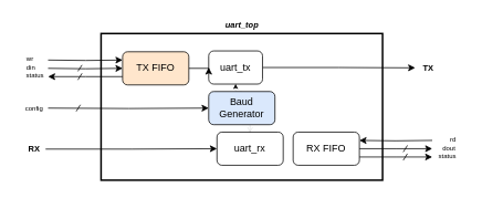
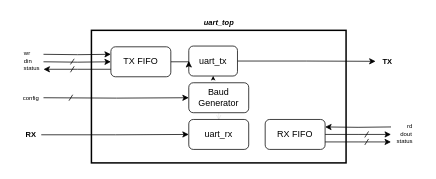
  <mxCell id="0" />
  <mxCell id="1" parent="0" />
  <mxCell id="2" value="" style="rounded=0;whiteSpace=wrap;html=1;fontSize=8;strokeWidth=2;" vertex="1" parent="1"><mxGeometry x="121" y="40" width="340" height="177" as="geometry" /></mxCell>
  <mxCell id="3" style="edgeStyle=orthogonalEdgeStyle;rounded=0;orthogonalLoop=1;jettySize=auto;html=1;exitX=0.967;exitY=0.524;exitDx=0;exitDy=0;entryX=0;entryY=0.5;entryDx=0;entryDy=0;fontSize=7;exitPerimeter=0;" edge="1" parent="1" source="24" target="4"><mxGeometry relative="1" as="geometry" /></mxCell>
- <mxCell id="4" value="uart_rx" style="rounded=1;whiteSpace=wrap;html=1;" vertex="1" parent="1"><mxGeometry x="261" y="159" width="80" height="40" as="geometry" /></mxCell>
+ <mxCell id="4" value="uart_rx" style="rounded=1;whiteSpace=wrap;html=1;" vertex="1" parent="1"><mxGeometry x="251" y="159" width="80" height="40" as="geometry" /></mxCell>
  <mxCell id="5" style="edgeStyle=orthogonalEdgeStyle;rounded=0;orthogonalLoop=1;jettySize=auto;html=1;exitX=1;exitY=0.5;exitDx=0;exitDy=0;fontSize=10;entryX=-0.019;entryY=0.469;entryDx=0;entryDy=0;entryPerimeter=0;" edge="1" parent="1" source="6" target="23"><mxGeometry relative="1" as="geometry"><mxPoint x="418.4" y="81.2" as="targetPoint" /></mxGeometry></mxCell>
  <mxCell id="6" value="uart_tx" style="rounded=1;whiteSpace=wrap;html=1;" vertex="1" parent="1"><mxGeometry x="251" y="61" width="65" height="40" as="geometry" /></mxCell>
  <mxCell id="7" style="edgeStyle=orthogonalEdgeStyle;rounded=0;orthogonalLoop=1;jettySize=auto;html=1;exitX=1;exitY=0.25;exitDx=0;exitDy=0;fontSize=8;entryX=1;entryY=0.25;entryDx=0;entryDy=0;" edge="1" parent="1" target="10"><mxGeometry relative="1" as="geometry"><mxPoint x="521" y="169" as="sourcePoint" /></mxGeometry></mxCell>
  <mxCell id="8" style="edgeStyle=orthogonalEdgeStyle;rounded=0;orthogonalLoop=1;jettySize=auto;html=1;exitX=1;exitY=0.5;exitDx=0;exitDy=0;fontSize=8;" edge="1" parent="1" source="10"><mxGeometry relative="1" as="geometry"><mxPoint x="521" y="179" as="targetPoint" /></mxGeometry></mxCell>
  <mxCell id="9" style="edgeStyle=orthogonalEdgeStyle;rounded=0;orthogonalLoop=1;jettySize=auto;html=1;exitX=1;exitY=0.75;exitDx=0;exitDy=0;fontSize=8;" edge="1" parent="1" source="10"><mxGeometry relative="1" as="geometry"><mxPoint x="521" y="189" as="targetPoint" /></mxGeometry></mxCell>
  <mxCell id="10" value="RX FIFO" style="rounded=1;whiteSpace=wrap;html=1;" vertex="1" parent="1"><mxGeometry x="353" y="159" width="80" height="40" as="geometry" /></mxCell>
  <mxCell id="11" style="edgeStyle=orthogonalEdgeStyle;rounded=0;orthogonalLoop=1;jettySize=auto;html=1;exitX=0;exitY=0.25;exitDx=0;exitDy=0;entryX=0;entryY=0.25;entryDx=0;entryDy=0;" edge="1" parent="1" target="15"><mxGeometry relative="1" as="geometry"><mxPoint x="57" y="72" as="sourcePoint" /></mxGeometry></mxCell>
  <mxCell id="12" style="edgeStyle=orthogonalEdgeStyle;rounded=0;orthogonalLoop=1;jettySize=auto;html=1;exitX=0;exitY=0.5;exitDx=0;exitDy=0;fontSize=8;entryX=0;entryY=0.5;entryDx=0;entryDy=0;" edge="1" parent="1" target="15"><mxGeometry relative="1" as="geometry"><mxPoint x="57" y="82" as="sourcePoint" /></mxGeometry></mxCell>
  <mxCell id="13" style="edgeStyle=orthogonalEdgeStyle;rounded=0;orthogonalLoop=1;jettySize=auto;html=1;exitX=0;exitY=0.75;exitDx=0;exitDy=0;fontSize=8;" edge="1" parent="1" source="15"><mxGeometry relative="1" as="geometry"><mxPoint x="57" y="92" as="targetPoint" /></mxGeometry></mxCell>
  <mxCell id="14" style="edgeStyle=orthogonalEdgeStyle;rounded=0;orthogonalLoop=1;jettySize=auto;html=1;exitX=1;exitY=0.5;exitDx=0;exitDy=0;entryX=0;entryY=0.5;entryDx=0;entryDy=0;fontSize=7;" edge="1" parent="1" source="15" target="6"><mxGeometry relative="1" as="geometry" /></mxCell>
- <mxCell id="15" value="TX FIFO" style="rounded=1;whiteSpace=wrap;html=1;fillColor=#ffe6cc;" vertex="1" parent="1"><mxGeometry x="147" y="62" width="80" height="40" as="geometry" /></mxCell>
+ <mxCell id="15" value="TX FIFO" style="rounded=1;whiteSpace=wrap;html=1;" vertex="1" parent="1"><mxGeometry x="147" y="62" width="80" height="40" as="geometry" /></mxCell>
  <mxCell id="16" value="&lt;font style=&quot;font-size: 8px;&quot;&gt;wr&lt;/font&gt;" style="text;html=1;align=center;verticalAlign=middle;resizable=0;points=[];autosize=1;strokeColor=none;fillColor=none;" vertex="1" parent="1"><mxGeometry x="25" y="60" width="20" height="20" as="geometry" /></mxCell>
  <mxCell id="17" value="&lt;font style=&quot;font-size: 8px;&quot;&gt;din&lt;/font&gt;" style="text;html=1;align=center;verticalAlign=middle;resizable=0;points=[];autosize=1;strokeColor=none;fillColor=none;" vertex="1" parent="1"><mxGeometry x="21" y="70" width="30" height="20" as="geometry" /></mxCell>
  <mxCell id="18" value="status" style="text;html=1;align=center;verticalAlign=middle;resizable=0;points=[];autosize=1;strokeColor=none;fillColor=none;fontSize=8;" vertex="1" parent="1"><mxGeometry x="21" y="81" width="40" height="20" as="geometry" /></mxCell>
  <mxCell id="19" value="rd" style="text;html=1;align=center;verticalAlign=middle;resizable=0;points=[];autosize=1;strokeColor=none;fillColor=none;fontSize=8;" vertex="1" parent="1"><mxGeometry x="536" y="158" width="20" height="20" as="geometry" /></mxCell>
  <mxCell id="20" value="dout" style="text;html=1;align=center;verticalAlign=middle;resizable=0;points=[];autosize=1;strokeColor=none;fillColor=none;fontSize=8;" vertex="1" parent="1"><mxGeometry x="526" y="168" width="30" height="20" as="geometry" /></mxCell>
  <mxCell id="21" value="status" style="text;html=1;align=center;verticalAlign=middle;resizable=0;points=[];autosize=1;strokeColor=none;fillColor=none;fontSize=8;" vertex="1" parent="1"><mxGeometry x="519" y="178" width="40" height="20" as="geometry" /></mxCell>
  <mxCell id="22" value="&lt;b&gt;&lt;i&gt;&lt;font style=&quot;font-size: 10px;&quot;&gt;uart_top&lt;/font&gt;&lt;/i&gt;&lt;/b&gt;" style="text;html=1;align=center;verticalAlign=middle;resizable=0;points=[];autosize=1;strokeColor=none;fillColor=none;fontSize=8;" vertex="1" parent="1"><mxGeometry x="261" y="20" width="60" height="20" as="geometry" /></mxCell>
  <mxCell id="23" value="TX" style="text;html=1;align=center;verticalAlign=middle;resizable=0;points=[];autosize=1;strokeColor=none;fillColor=none;fontSize=10;fontStyle=1" vertex="1" parent="1"><mxGeometry x="501" y="72" width="30" height="20" as="geometry" /></mxCell>
  <mxCell id="24" value="RX" style="text;html=1;align=center;verticalAlign=middle;resizable=0;points=[];autosize=1;strokeColor=none;fillColor=none;fontSize=10;fontStyle=1" vertex="1" parent="1"><mxGeometry x="25" y="169" width="30" height="20" as="geometry" /></mxCell>
  <mxCell id="25" value="" style="endArrow=none;html=1;rounded=0;fontSize=10;" edge="1" parent="1"><mxGeometry width="50" height="50" relative="1" as="geometry"><mxPoint x="93" y="85.5" as="sourcePoint" /><mxPoint x="98" y="78" as="targetPoint" /></mxGeometry></mxCell>
  <mxCell id="26" value="" style="endArrow=none;html=1;rounded=0;fontSize=10;" edge="1" parent="1"><mxGeometry width="50" height="50" relative="1" as="geometry"><mxPoint x="93" y="96" as="sourcePoint" /><mxPoint x="98" y="88" as="targetPoint" /></mxGeometry></mxCell>
  <mxCell id="27" value="" style="endArrow=none;html=1;rounded=0;fontSize=10;" edge="1" parent="1"><mxGeometry width="50" height="50" relative="1" as="geometry"><mxPoint x="486" y="183" as="sourcePoint" /><mxPoint x="491" y="175" as="targetPoint" /></mxGeometry></mxCell>
  <mxCell id="28" value="" style="endArrow=none;html=1;rounded=0;fontSize=10;" edge="1" parent="1"><mxGeometry width="50" height="50" relative="1" as="geometry"><mxPoint x="486" y="193" as="sourcePoint" /><mxPoint x="491" y="185" as="targetPoint" /></mxGeometry></mxCell>
  <mxCell id="29" style="edgeStyle=orthogonalEdgeStyle;rounded=0;orthogonalLoop=1;jettySize=auto;html=1;exitX=0.5;exitY=1;exitDx=0;exitDy=0;entryX=0.5;entryY=0;entryDx=0;entryDy=0;fontSize=7;strokeWidth=0;endArrow=open;" edge="1" parent="1" source="32" target="4"><mxGeometry relative="1" as="geometry" /></mxCell>
  <mxCell id="30" style="edgeStyle=orthogonalEdgeStyle;rounded=0;orthogonalLoop=1;jettySize=auto;html=1;fontSize=7;entryX=0;entryY=0.5;entryDx=0;entryDy=0;" edge="1" parent="1" target="32"><mxGeometry relative="1" as="geometry"><mxPoint x="57" y="130" as="sourcePoint" /></mxGeometry></mxCell>
  <mxCell id="31" style="edgeStyle=orthogonalEdgeStyle;rounded=0;orthogonalLoop=1;jettySize=auto;html=1;exitX=0.5;exitY=0;exitDx=0;exitDy=0;entryX=0.5;entryY=1;entryDx=0;entryDy=0;fontSize=7;strokeWidth=0;" edge="1" parent="1" source="32" target="6"><mxGeometry relative="1" as="geometry" /></mxCell>
- <mxCell id="32" value="Baud Generator" style="rounded=1;whiteSpace=wrap;html=1;fillColor=#dae8fc;" vertex="1" parent="1"><mxGeometry x="251" y="110" width="80" height="40" as="geometry" /></mxCell>
+ <mxCell id="32" value="Baud Generator" style="rounded=1;whiteSpace=wrap;html=1;" vertex="1" parent="1"><mxGeometry x="251" y="110" width="80" height="40" as="geometry" /></mxCell>
  <mxCell id="33" value="" style="endArrow=none;html=1;rounded=0;fontSize=10;" edge="1" parent="1"><mxGeometry width="50" height="50" relative="1" as="geometry"><mxPoint x="91" y="134" as="sourcePoint" /><mxPoint x="96" y="126" as="targetPoint" /></mxGeometry></mxCell>
  <mxCell id="34" value="&lt;font style=&quot;font-size: 8px;&quot;&gt;config&lt;/font&gt;" style="text;html=1;align=center;verticalAlign=middle;resizable=0;points=[];autosize=1;strokeColor=none;fillColor=none;fontSize=7;" vertex="1" parent="1"><mxGeometry x="20" y="125" width="40" height="10" as="geometry" /></mxCell>
